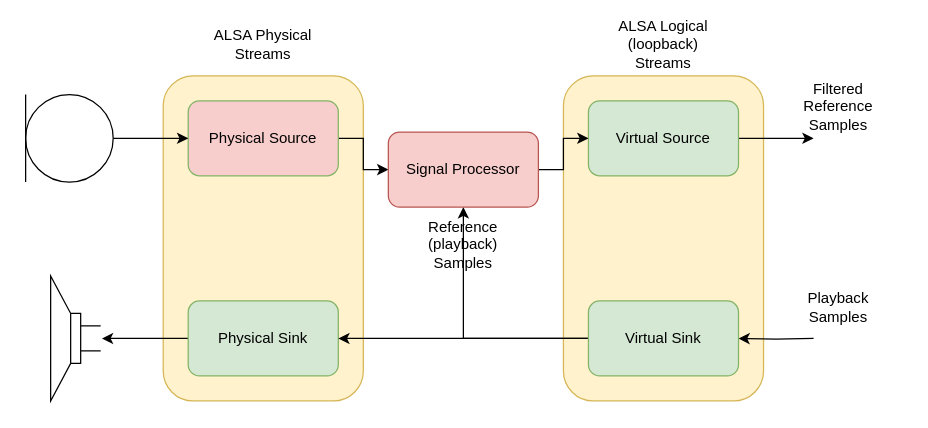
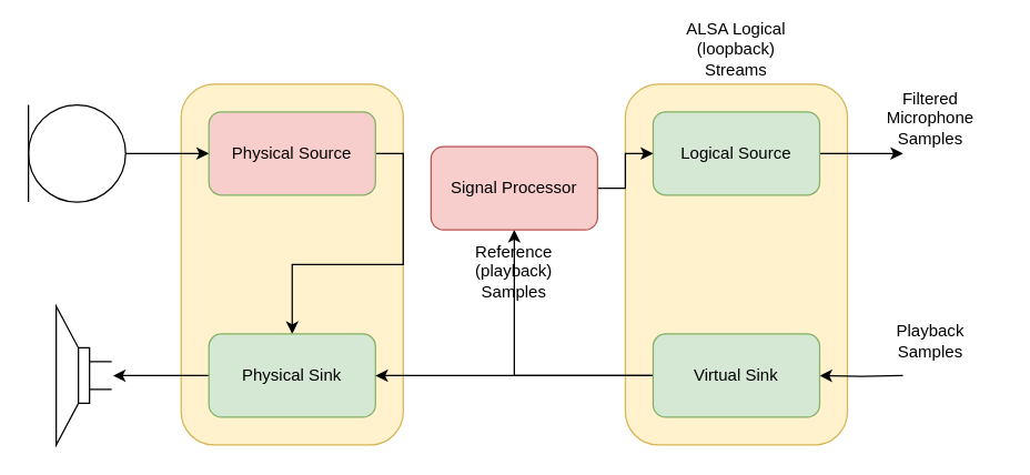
  <mxCell id="0" />
  <mxCell id="1" parent="0" />
  <mxCell id="2" value="" style="rounded=1;whiteSpace=wrap;html=1;fillColor=#fff2cc;strokeColor=#d6b656;" vertex="1" parent="1"><mxGeometry x="450" y="60" width="160" height="260" as="geometry" /></mxCell>
  <mxCell id="3" value="" style="rounded=1;whiteSpace=wrap;html=1;fillColor=#fff2cc;strokeColor=#d6b656;" vertex="1" parent="1"><mxGeometry x="130" y="60" width="160" height="260" as="geometry" /></mxCell>
- <mxCell id="4" style="edgeStyle=orthogonalEdgeStyle;rounded=0;orthogonalLoop=1;jettySize=auto;html=1;exitX=1;exitY=0.5;exitDx=0;exitDy=0;entryX=0;entryY=0.5;entryDx=0;entryDy=0;" edge="1" parent="1" source="5" target="18"><mxGeometry relative="1" as="geometry" /></mxCell>
+ <mxCell id="4" style="edgeStyle=orthogonalEdgeStyle;rounded=0;orthogonalLoop=1;jettySize=auto;html=1;exitX=1;exitY=0.5;exitDx=0;exitDy=0;" edge="1" parent="1" source="5" target="7"><mxGeometry relative="1" as="geometry" /></mxCell>
  <mxCell id="5" value="Physical Source" style="rounded=1;whiteSpace=wrap;html=1;fillColor=#f8cecc;strokeColor=#82b366;" vertex="1" parent="1"><mxGeometry x="150" y="80" width="120" height="60" as="geometry" /></mxCell>
  <mxCell id="6" style="edgeStyle=orthogonalEdgeStyle;rounded=0;orthogonalLoop=1;jettySize=auto;html=1;exitX=0;exitY=0.5;exitDx=0;exitDy=0;entryX=-0.025;entryY=0.5;entryDx=0;entryDy=0;entryPerimeter=0;" edge="1" parent="1" source="7" target="16"><mxGeometry relative="1" as="geometry"><mxPoint x="115" y="330" as="targetPoint" /></mxGeometry></mxCell>
  <mxCell id="7" value="Physical Sink" style="rounded=1;whiteSpace=wrap;html=1;fillColor=#d5e8d4;strokeColor=#82b366;" vertex="1" parent="1"><mxGeometry x="150" y="240" width="120" height="60" as="geometry" /></mxCell>
  <mxCell id="8" style="edgeStyle=orthogonalEdgeStyle;rounded=0;orthogonalLoop=1;jettySize=auto;html=1;exitX=1;exitY=0.5;exitDx=0;exitDy=0;" edge="1" parent="1" source="9"><mxGeometry relative="1" as="geometry"><mxPoint x="650" y="110" as="targetPoint" /></mxGeometry></mxCell>
- <mxCell id="9" value="Virtual Source" style="rounded=1;whiteSpace=wrap;html=1;fillColor=#d5e8d4;strokeColor=#82b366;" vertex="1" parent="1"><mxGeometry x="470" y="80" width="120" height="60" as="geometry" /></mxCell>
+ <mxCell id="9" value="Logical Source" style="rounded=1;whiteSpace=wrap;html=1;fillColor=#d5e8d4;strokeColor=#82b366;" vertex="1" parent="1"><mxGeometry x="470" y="80" width="120" height="60" as="geometry" /></mxCell>
  <mxCell id="10" style="edgeStyle=orthogonalEdgeStyle;rounded=0;orthogonalLoop=1;jettySize=auto;html=1;exitX=0;exitY=0.5;exitDx=0;exitDy=0;entryX=1;entryY=0.5;entryDx=0;entryDy=0;" edge="1" parent="1" source="13" target="7"><mxGeometry relative="1" as="geometry" /></mxCell>
  <mxCell id="11" style="edgeStyle=orthogonalEdgeStyle;rounded=0;orthogonalLoop=1;jettySize=auto;html=1;exitX=0;exitY=0.5;exitDx=0;exitDy=0;entryX=0.5;entryY=1;entryDx=0;entryDy=0;" edge="1" parent="1" source="13" target="18"><mxGeometry relative="1" as="geometry" /></mxCell>
  <mxCell id="12" style="edgeStyle=orthogonalEdgeStyle;rounded=0;orthogonalLoop=1;jettySize=auto;html=1;exitX=1;exitY=0.5;exitDx=0;exitDy=0;entryX=1;entryY=0.5;entryDx=0;entryDy=0;" edge="1" parent="1" target="13"><mxGeometry relative="1" as="geometry"><mxPoint x="650" y="270" as="sourcePoint" /></mxGeometry></mxCell>
  <mxCell id="13" value="Virtual Sink" style="rounded=1;whiteSpace=wrap;html=1;fillColor=#d5e8d4;strokeColor=#82b366;" vertex="1" parent="1"><mxGeometry x="470" y="240" width="120" height="60" as="geometry" /></mxCell>
  <mxCell id="14" style="edgeStyle=orthogonalEdgeStyle;rounded=0;orthogonalLoop=1;jettySize=auto;html=1;entryX=0;entryY=0.5;entryDx=0;entryDy=0;" edge="1" parent="1" source="15" target="5"><mxGeometry relative="1" as="geometry" /></mxCell>
  <mxCell id="15" value="" style="verticalLabelPosition=bottom;shadow=0;dashed=0;align=center;html=1;verticalAlign=top;shape=mxgraph.electrical.radio.microphone_1;" vertex="1" parent="1"><mxGeometry x="20" y="75" width="70" height="70" as="geometry" /></mxCell>
  <mxCell id="16" value="" style="pointerEvents=1;verticalLabelPosition=bottom;shadow=0;dashed=0;align=center;html=1;verticalAlign=top;shape=mxgraph.electrical.electro-mechanical.loudspeaker;rotation=-180;" vertex="1" parent="1"><mxGeometry x="40" y="220" width="40" height="100" as="geometry" /></mxCell>
  <mxCell id="17" style="edgeStyle=orthogonalEdgeStyle;rounded=0;orthogonalLoop=1;jettySize=auto;html=1;exitX=1;exitY=0.5;exitDx=0;exitDy=0;entryX=0;entryY=0.5;entryDx=0;entryDy=0;" edge="1" parent="1" source="18" target="9"><mxGeometry relative="1" as="geometry" /></mxCell>
  <mxCell id="18" value="Signal Processor" style="rounded=1;whiteSpace=wrap;html=1;fillColor=#f8cecc;strokeColor=#b85450;" vertex="1" parent="1"><mxGeometry x="310" y="105" width="120" height="60" as="geometry" /></mxCell>
- <mxCell id="19" value="ALSA Physical Streams" style="text;html=1;strokeColor=none;fillColor=none;align=center;verticalAlign=middle;whiteSpace=wrap;rounded=0;" vertex="1" parent="1"><mxGeometry x="160" y="20" width="100" height="30" as="geometry" /></mxCell>
  <mxCell id="20" value="ALSA Logical (loopback) Streams" style="text;html=1;strokeColor=none;fillColor=none;align=center;verticalAlign=middle;whiteSpace=wrap;rounded=0;" vertex="1" parent="1"><mxGeometry x="480" y="20" width="100" height="30" as="geometry" /></mxCell>
- <mxCell id="21" value="Filtered Reference Samples" style="text;html=1;strokeColor=none;fillColor=none;align=center;verticalAlign=middle;whiteSpace=wrap;rounded=0;" vertex="1" parent="1"><mxGeometry x="620" y="70" width="100" height="30" as="geometry" /></mxCell>
+ <mxCell id="21" value="Filtered Microphone Samples" style="text;html=1;strokeColor=none;fillColor=none;align=center;verticalAlign=middle;whiteSpace=wrap;rounded=0;" vertex="1" parent="1"><mxGeometry x="620" y="70" width="100" height="30" as="geometry" /></mxCell>
  <mxCell id="22" value="Playback Samples" style="text;html=1;strokeColor=none;fillColor=none;align=center;verticalAlign=middle;whiteSpace=wrap;rounded=0;" vertex="1" parent="1"><mxGeometry x="620" y="230" width="100" height="30" as="geometry" /></mxCell>
  <mxCell id="23" value="Reference (playback) Samples" style="text;html=1;strokeColor=none;fillColor=none;align=center;verticalAlign=middle;whiteSpace=wrap;rounded=0;" vertex="1" parent="1"><mxGeometry x="320" y="180" width="100" height="30" as="geometry" /></mxCell>
